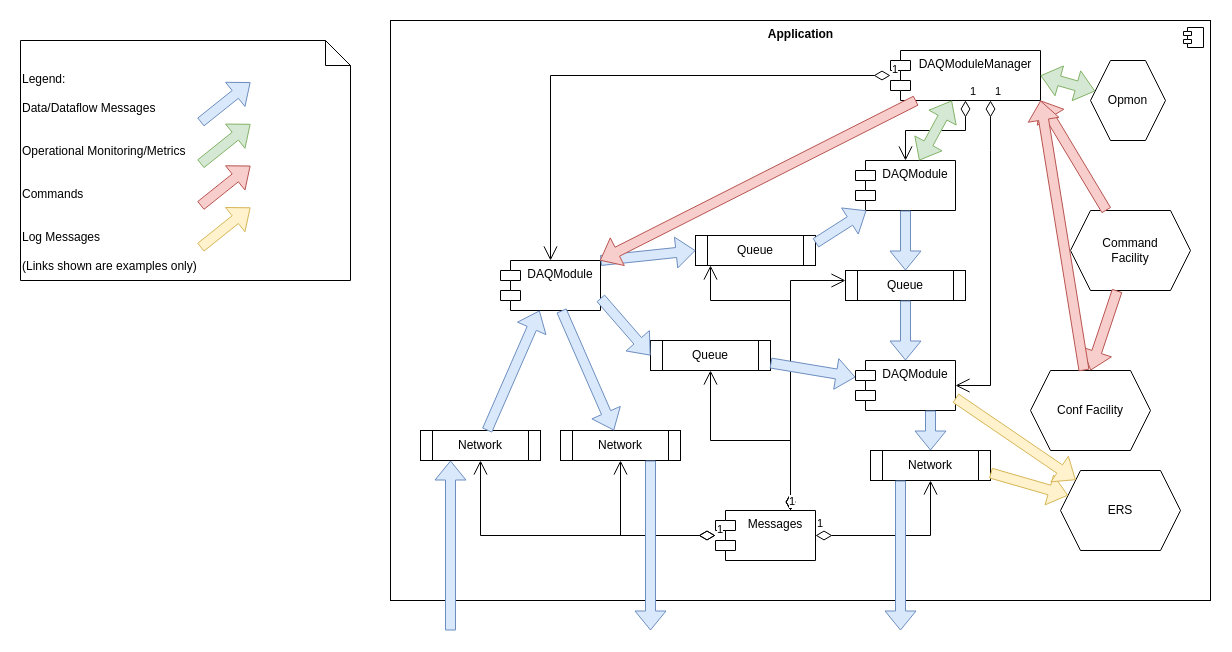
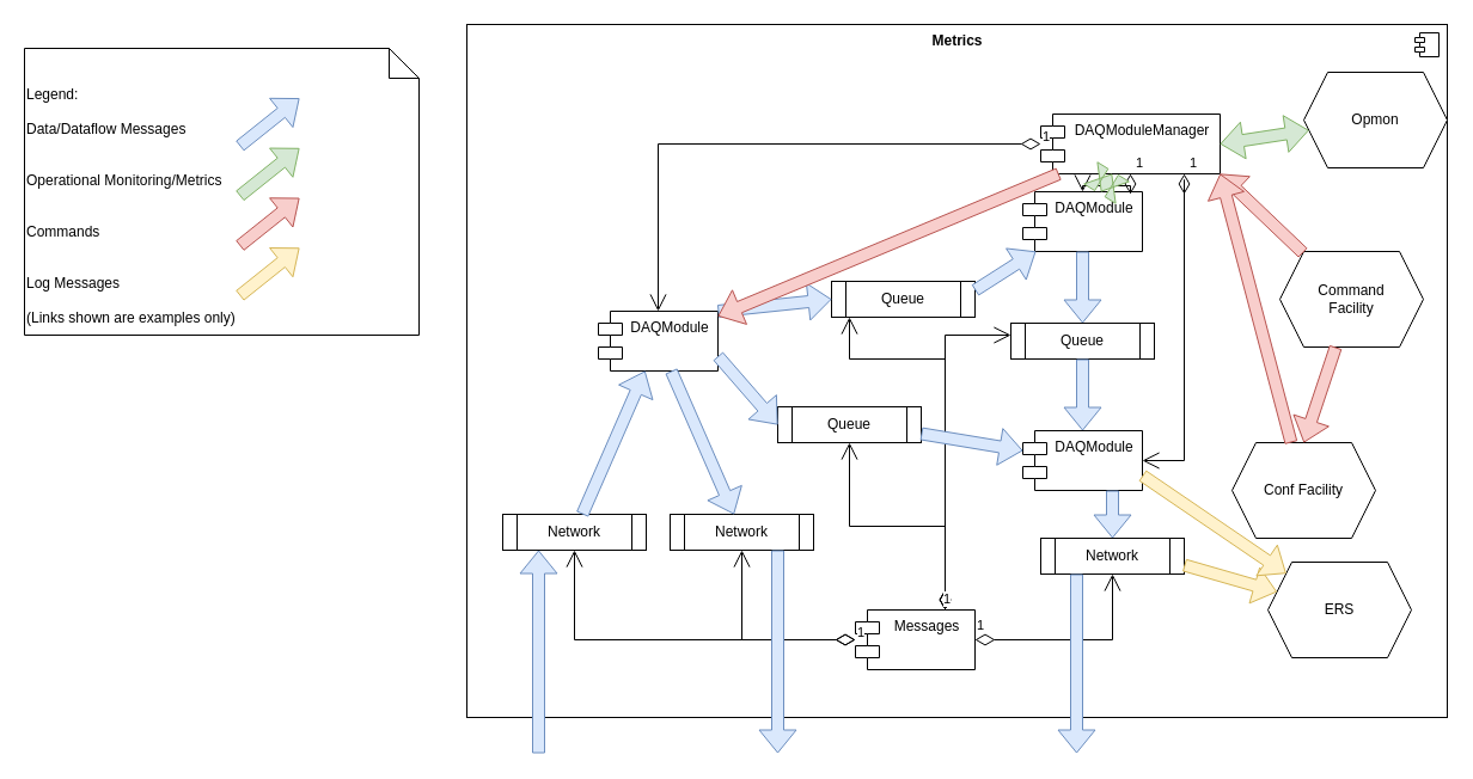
  <mxCell id="0" />
  <mxCell id="1" parent="0" />
- <mxCell id="2" value="&lt;b&gt;Application&lt;/b&gt;" style="html=1;dropTarget=0;verticalAlign=top;" parent="1" vertex="1"><mxGeometry x="390" y="20" width="820" height="580" as="geometry" /></mxCell>
+ <mxCell id="2" value="&lt;b&gt;Metrics&lt;/b&gt;" style="html=1;dropTarget=0;verticalAlign=top;" parent="1" vertex="1"><mxGeometry x="390" y="20" width="820" height="580" as="geometry" /></mxCell>
  <mxCell id="3" value="" style="shape=module;jettyWidth=8;jettyHeight=4;" parent="2" vertex="1"><mxGeometry x="1" width="20" height="20" relative="1" as="geometry"><mxPoint x="-27" y="7" as="offset" /></mxGeometry></mxCell>
  <mxCell id="4" value="DAQModule" style="shape=module;align=left;spacingLeft=20;align=center;verticalAlign=top;" parent="1" vertex="1"><mxGeometry x="500" y="260" width="100" height="50" as="geometry" /></mxCell>
  <mxCell id="5" value="DAQModule" style="shape=module;align=left;spacingLeft=20;align=center;verticalAlign=top;" parent="1" vertex="1"><mxGeometry x="855" y="360" width="100" height="50" as="geometry" /></mxCell>
  <mxCell id="6" value="DAQModule" style="shape=module;align=left;spacingLeft=20;align=center;verticalAlign=top;" parent="1" vertex="1"><mxGeometry x="855" y="160" width="100" height="50" as="geometry" /></mxCell>
  <mxCell id="7" value="Messages" style="shape=module;align=left;spacingLeft=20;align=center;verticalAlign=top;" parent="1" vertex="1"><mxGeometry x="715" y="510" width="100" height="50" as="geometry" /></mxCell>
  <mxCell id="8" value="Command&lt;br&gt;Facility" style="shape=hexagon;perimeter=hexagonPerimeter2;whiteSpace=wrap;html=1;fixedSize=1;" parent="1" vertex="1"><mxGeometry x="1070" y="210" width="120" height="80" as="geometry" /></mxCell>
  <mxCell id="9" value="ERS" style="shape=hexagon;perimeter=hexagonPerimeter2;whiteSpace=wrap;html=1;fixedSize=1;" parent="1" vertex="1"><mxGeometry x="1060" y="470" width="120" height="80" as="geometry" /></mxCell>
- <mxCell id="10" value="Opmon" style="shape=hexagon;perimeter=hexagonPerimeter2;whiteSpace=wrap;html=1;fixedSize=1;" parent="1" vertex="1"><mxGeometry x="1090" y="60" width="75" height="80" as="geometry" /></mxCell>
+ <mxCell id="10" value="Opmon" style="shape=hexagon;perimeter=hexagonPerimeter2;whiteSpace=wrap;html=1;fixedSize=1;" parent="1" vertex="1"><mxGeometry x="1090" y="60" width="120" height="80" as="geometry" /></mxCell>
  <mxCell id="11" value="Conf Facility" style="shape=hexagon;perimeter=hexagonPerimeter2;whiteSpace=wrap;html=1;fixedSize=1;" parent="1" vertex="1"><mxGeometry x="1030" y="370" width="120" height="80" as="geometry" /></mxCell>
  <mxCell id="12" value="Queue" style="shape=process;whiteSpace=wrap;html=1;backgroundOutline=1;" parent="1" vertex="1"><mxGeometry x="695" y="235" width="120" height="30" as="geometry" /></mxCell>
  <mxCell id="13" value="Queue" style="shape=process;whiteSpace=wrap;html=1;backgroundOutline=1;" parent="1" vertex="1"><mxGeometry x="650" y="340" width="120" height="30" as="geometry" /></mxCell>
  <mxCell id="14" value="Queue" style="shape=process;whiteSpace=wrap;html=1;backgroundOutline=1;" parent="1" vertex="1"><mxGeometry x="845" y="270" width="120" height="30" as="geometry" /></mxCell>
  <mxCell id="15" value="Network" style="shape=process;whiteSpace=wrap;html=1;backgroundOutline=1;" parent="1" vertex="1"><mxGeometry x="420" y="430" width="120" height="30" as="geometry" /></mxCell>
  <mxCell id="16" value="Network" style="shape=process;whiteSpace=wrap;html=1;backgroundOutline=1;" parent="1" vertex="1"><mxGeometry x="870" y="450" width="120" height="30" as="geometry" /></mxCell>
  <mxCell id="17" value="Network" style="shape=process;whiteSpace=wrap;html=1;backgroundOutline=1;" parent="1" vertex="1"><mxGeometry x="560" y="430" width="120" height="30" as="geometry" /></mxCell>
- <mxCell id="18" value="DAQModuleManager" style="shape=module;align=left;spacingLeft=20;align=center;verticalAlign=top;" parent="1" vertex="1"><mxGeometry x="890" y="50" width="150" height="50" as="geometry" /></mxCell>
+ <mxCell id="18" value="DAQModuleManager" style="shape=module;align=left;spacingLeft=20;align=center;verticalAlign=top;" parent="1" vertex="1"><mxGeometry x="870" y="95" width="150" height="50" as="geometry" /></mxCell>
  <mxCell id="19" value="1" style="endArrow=open;html=1;endSize=12;startArrow=diamondThin;startSize=14;startFill=0;edgeStyle=orthogonalEdgeStyle;align=left;verticalAlign=bottom;rounded=0;" parent="1" source="18" target="4" edge="1"><mxGeometry x="-1" y="3" relative="1" as="geometry"><mxPoint x="1130" y="370" as="sourcePoint" /><mxPoint x="1290" y="370" as="targetPoint" /></mxGeometry></mxCell>
  <mxCell id="20" value="1" style="endArrow=open;html=1;endSize=12;startArrow=diamondThin;startSize=14;startFill=0;edgeStyle=orthogonalEdgeStyle;align=left;verticalAlign=bottom;rounded=0;" parent="1" source="18" target="6" edge="1"><mxGeometry x="-1" y="3" relative="1" as="geometry"><mxPoint x="615" y="185" as="sourcePoint" /><mxPoint x="560" y="270" as="targetPoint" /></mxGeometry></mxCell>
  <mxCell id="21" value="1" style="endArrow=open;html=1;endSize=12;startArrow=diamondThin;startSize=14;startFill=0;edgeStyle=orthogonalEdgeStyle;align=left;verticalAlign=bottom;rounded=0;" parent="1" source="18" target="5" edge="1"><mxGeometry x="-1" y="3" relative="1" as="geometry"><mxPoint x="625" y="195" as="sourcePoint" /><mxPoint x="570" y="280" as="targetPoint" /><Array as="points"><mxPoint x="990" y="150" /><mxPoint x="990" y="385" /></Array></mxGeometry></mxCell>
  <mxCell id="22" value="1" style="endArrow=open;html=1;endSize=12;startArrow=diamondThin;startSize=14;startFill=0;edgeStyle=orthogonalEdgeStyle;align=left;verticalAlign=bottom;rounded=0;" parent="1" source="7" target="12" edge="1"><mxGeometry x="-1" y="3" relative="1" as="geometry"><mxPoint x="615" y="185" as="sourcePoint" /><mxPoint x="560" y="270" as="targetPoint" /><Array as="points"><mxPoint x="790" y="300" /><mxPoint x="710" y="300" /></Array></mxGeometry></mxCell>
  <mxCell id="23" value="1" style="endArrow=open;html=1;endSize=12;startArrow=diamondThin;startSize=14;startFill=0;edgeStyle=orthogonalEdgeStyle;align=left;verticalAlign=bottom;rounded=0;" parent="1" source="7" target="13" edge="1"><mxGeometry x="-1" y="3" relative="1" as="geometry"><mxPoint x="625" y="195" as="sourcePoint" /><mxPoint x="570" y="280" as="targetPoint" /><Array as="points"><mxPoint x="790" y="440" /><mxPoint x="710" y="440" /></Array></mxGeometry></mxCell>
  <mxCell id="24" value="1" style="endArrow=open;html=1;endSize=12;startArrow=diamondThin;startSize=14;startFill=0;edgeStyle=orthogonalEdgeStyle;align=left;verticalAlign=bottom;rounded=0;" parent="1" source="7" target="14" edge="1"><mxGeometry x="-1" y="3" relative="1" as="geometry"><mxPoint x="460" y="160" as="sourcePoint" /><mxPoint x="580" y="290" as="targetPoint" /><Array as="points"><mxPoint x="790" y="280" /></Array></mxGeometry></mxCell>
  <mxCell id="25" value="1" style="endArrow=open;html=1;endSize=12;startArrow=diamondThin;startSize=14;startFill=0;edgeStyle=orthogonalEdgeStyle;align=left;verticalAlign=bottom;rounded=0;" parent="1" source="7" target="16" edge="1"><mxGeometry x="-1" y="3" relative="1" as="geometry"><mxPoint x="645" y="215" as="sourcePoint" /><mxPoint x="590" y="300" as="targetPoint" /></mxGeometry></mxCell>
  <mxCell id="26" value="1" style="endArrow=open;html=1;endSize=12;startArrow=diamondThin;startSize=14;startFill=0;edgeStyle=orthogonalEdgeStyle;align=left;verticalAlign=bottom;rounded=0;" parent="1" source="7" target="17" edge="1"><mxGeometry x="-1" y="3" relative="1" as="geometry"><mxPoint x="655" y="225" as="sourcePoint" /><mxPoint x="600" y="310" as="targetPoint" /></mxGeometry></mxCell>
  <mxCell id="27" value="1" style="endArrow=open;html=1;endSize=12;startArrow=diamondThin;startSize=14;startFill=0;edgeStyle=orthogonalEdgeStyle;align=left;verticalAlign=bottom;rounded=0;" parent="1" source="7" target="15" edge="1"><mxGeometry x="-1" y="3" relative="1" as="geometry"><mxPoint x="665" y="235" as="sourcePoint" /><mxPoint x="610" y="320" as="targetPoint" /></mxGeometry></mxCell>
  <mxCell id="28" value="" style="shape=flexArrow;endArrow=classic;html=1;rounded=0;entryX=0;entryY=0.5;entryDx=0;entryDy=0;exitX=1;exitY=0;exitDx=0;exitDy=0;fillColor=#dae8fc;strokeColor=#6c8ebf;" parent="1" source="4" target="12" edge="1"><mxGeometry width="50" height="50" relative="1" as="geometry"><mxPoint x="595" y="265" as="sourcePoint" /><mxPoint x="645" y="215" as="targetPoint" /></mxGeometry></mxCell>
  <mxCell id="29" value="" style="shape=flexArrow;endArrow=classic;html=1;rounded=0;fillColor=#dae8fc;strokeColor=#6c8ebf;exitX=1;exitY=0.25;exitDx=0;exitDy=0;" parent="1" source="12" target="6" edge="1"><mxGeometry width="50" height="50" relative="1" as="geometry"><mxPoint x="760" y="230" as="sourcePoint" /><mxPoint x="660" y="235" as="targetPoint" /></mxGeometry></mxCell>
  <mxCell id="30" value="" style="shape=flexArrow;endArrow=classic;html=1;rounded=0;entryX=0.5;entryY=0;entryDx=0;entryDy=0;exitX=0.5;exitY=1;exitDx=0;exitDy=0;fillColor=#dae8fc;strokeColor=#6c8ebf;" parent="1" source="6" target="14" edge="1"><mxGeometry width="50" height="50" relative="1" as="geometry"><mxPoint x="620" y="280" as="sourcePoint" /><mxPoint x="670" y="245" as="targetPoint" /></mxGeometry></mxCell>
  <mxCell id="31" value="" style="shape=flexArrow;endArrow=classic;html=1;rounded=0;entryX=0.5;entryY=0;entryDx=0;entryDy=0;exitX=0.5;exitY=1;exitDx=0;exitDy=0;fillColor=#dae8fc;strokeColor=#6c8ebf;" parent="1" source="14" target="5" edge="1"><mxGeometry width="50" height="50" relative="1" as="geometry"><mxPoint x="630" y="290" as="sourcePoint" /><mxPoint x="680" y="255" as="targetPoint" /></mxGeometry></mxCell>
  <mxCell id="32" value="" style="shape=flexArrow;endArrow=classic;html=1;rounded=0;entryX=0.5;entryY=0;entryDx=0;entryDy=0;exitX=0.75;exitY=1;exitDx=0;exitDy=0;fillColor=#dae8fc;strokeColor=#6c8ebf;" parent="1" source="5" target="16" edge="1"><mxGeometry width="50" height="50" relative="1" as="geometry"><mxPoint x="640" y="300" as="sourcePoint" /><mxPoint x="690" y="265" as="targetPoint" /></mxGeometry></mxCell>
  <mxCell id="33" value="" style="shape=flexArrow;endArrow=classic;html=1;rounded=0;entryX=0;entryY=0.5;entryDx=0;entryDy=0;exitX=1;exitY=0.75;exitDx=0;exitDy=0;fillColor=#dae8fc;strokeColor=#6c8ebf;" parent="1" source="4" target="13" edge="1"><mxGeometry width="50" height="50" relative="1" as="geometry"><mxPoint x="650" y="310" as="sourcePoint" /><mxPoint x="700" y="275" as="targetPoint" /></mxGeometry></mxCell>
  <mxCell id="34" value="" style="shape=flexArrow;endArrow=classic;html=1;rounded=0;exitX=1;exitY=0.75;exitDx=0;exitDy=0;fillColor=#dae8fc;strokeColor=#6c8ebf;" parent="1" source="13" target="5" edge="1"><mxGeometry width="50" height="50" relative="1" as="geometry"><mxPoint x="660" y="320" as="sourcePoint" /><mxPoint x="710" y="285" as="targetPoint" /></mxGeometry></mxCell>
  <mxCell id="35" value="" style="shape=flexArrow;endArrow=classic;html=1;rounded=0;fillColor=#dae8fc;strokeColor=#6c8ebf;" parent="1" source="4" target="17" edge="1"><mxGeometry width="50" height="50" relative="1" as="geometry"><mxPoint x="670" y="330" as="sourcePoint" /><mxPoint x="720" y="295" as="targetPoint" /></mxGeometry></mxCell>
  <mxCell id="36" value="" style="shape=flexArrow;endArrow=classic;html=1;rounded=0;fillColor=#dae8fc;strokeColor=#6c8ebf;" parent="1" source="15" target="4" edge="1"><mxGeometry width="50" height="50" relative="1" as="geometry"><mxPoint x="680" y="340" as="sourcePoint" /><mxPoint x="730" y="305" as="targetPoint" /></mxGeometry></mxCell>
  <mxCell id="37" value="" style="shape=flexArrow;endArrow=classic;startArrow=classic;html=1;rounded=0;fillColor=#d5e8d4;strokeColor=#82b366;" parent="1" source="6" target="18" edge="1"><mxGeometry width="100" height="100" relative="1" as="geometry"><mxPoint x="630" y="180" as="sourcePoint" /><mxPoint x="730" y="80" as="targetPoint" /></mxGeometry></mxCell>
  <mxCell id="38" value="" style="shape=flexArrow;endArrow=classic;html=1;rounded=0;fillColor=#f8cecc;strokeColor=#b85450;" parent="1" source="18" target="4" edge="1"><mxGeometry width="50" height="50" relative="1" as="geometry"><mxPoint x="610" y="167.5" as="sourcePoint" /><mxPoint x="660" y="132.5" as="targetPoint" /></mxGeometry></mxCell>
  <mxCell id="39" value="" style="shape=flexArrow;endArrow=classic;startArrow=classic;html=1;rounded=0;fillColor=#d5e8d4;strokeColor=#82b366;entryX=1;entryY=0.5;entryDx=0;entryDy=0;" parent="1" source="10" target="18" edge="1"><mxGeometry width="100" height="100" relative="1" as="geometry"><mxPoint x="928.636" y="170" as="sourcePoint" /><mxPoint x="961.364" y="110" as="targetPoint" /></mxGeometry></mxCell>
  <mxCell id="40" value="" style="shape=flexArrow;endArrow=classic;html=1;rounded=0;fillColor=#f8cecc;strokeColor=#b85450;entryX=1;entryY=1;entryDx=0;entryDy=0;" parent="1" source="8" target="18" edge="1"><mxGeometry width="50" height="50" relative="1" as="geometry"><mxPoint x="230" y="165" as="sourcePoint" /><mxPoint x="280" y="130" as="targetPoint" /></mxGeometry></mxCell>
  <mxCell id="41" value="" style="shape=flexArrow;endArrow=classic;html=1;rounded=0;entryX=0.5;entryY=0;entryDx=0;entryDy=0;fillColor=#f8cecc;strokeColor=#b85450;" parent="1" source="8" target="11" edge="1"><mxGeometry width="50" height="50" relative="1" as="geometry"><mxPoint x="230" y="165" as="sourcePoint" /><mxPoint x="280" y="130" as="targetPoint" /></mxGeometry></mxCell>
  <mxCell id="42" value="" style="shape=flexArrow;endArrow=classic;html=1;rounded=0;fillColor=#f8cecc;strokeColor=#b85450;entryX=1;entryY=1;entryDx=0;entryDy=0;" parent="1" source="11" target="18" edge="1"><mxGeometry width="50" height="50" relative="1" as="geometry"><mxPoint x="240" y="175" as="sourcePoint" /><mxPoint x="290" y="140" as="targetPoint" /></mxGeometry></mxCell>
  <mxCell id="43" value="" style="shape=flexArrow;endArrow=classic;html=1;rounded=0;exitX=1;exitY=0.75;exitDx=0;exitDy=0;fillColor=#fff2cc;strokeColor=#d6b656;" parent="1" source="16" target="9" edge="1"><mxGeometry width="50" height="50" relative="1" as="geometry"><mxPoint x="240" y="175" as="sourcePoint" /><mxPoint x="290" y="140" as="targetPoint" /></mxGeometry></mxCell>
  <mxCell id="44" value="" style="shape=flexArrow;endArrow=classic;html=1;rounded=0;exitX=1;exitY=0.75;exitDx=0;exitDy=0;fillColor=#fff2cc;strokeColor=#d6b656;" parent="1" source="5" target="9" edge="1"><mxGeometry width="50" height="50" relative="1" as="geometry"><mxPoint x="250" y="185" as="sourcePoint" /><mxPoint x="300" y="150" as="targetPoint" /></mxGeometry></mxCell>
  <mxCell id="45" value="" style="group" parent="1" vertex="1" connectable="0"><mxGeometry x="20" y="40" width="330" height="240" as="geometry" /></mxCell>
  <mxCell id="46" value="&lt;div style=&quot;&quot;&gt;&lt;span style=&quot;background-color: initial;&quot;&gt;Legend:&lt;/span&gt;&lt;/div&gt;&lt;div style=&quot;&quot;&gt;&lt;span style=&quot;background-color: initial;&quot;&gt;&lt;br&gt;&lt;/span&gt;&lt;/div&gt;&lt;div style=&quot;&quot;&gt;&lt;span style=&quot;background-color: initial;&quot;&gt;Data/Dataflow Messages&lt;/span&gt;&lt;/div&gt;&lt;div style=&quot;&quot;&gt;&lt;span style=&quot;background-color: initial;&quot;&gt;&lt;br&gt;&lt;/span&gt;&lt;/div&gt;&lt;div style=&quot;&quot;&gt;&lt;span style=&quot;background-color: initial;&quot;&gt;&lt;br&gt;&lt;/span&gt;&lt;/div&gt;&lt;div style=&quot;&quot;&gt;&lt;span style=&quot;background-color: initial;&quot;&gt;Operational Monitoring/Metrics&lt;/span&gt;&lt;/div&gt;&lt;div style=&quot;&quot;&gt;&lt;span style=&quot;background-color: initial;&quot;&gt;&lt;br&gt;&lt;/span&gt;&lt;/div&gt;&lt;div style=&quot;&quot;&gt;&lt;br&gt;&lt;/div&gt;&lt;div style=&quot;&quot;&gt;&lt;span style=&quot;background-color: initial;&quot;&gt;Commands&lt;/span&gt;&lt;/div&gt;&lt;div style=&quot;&quot;&gt;&lt;span style=&quot;background-color: initial;&quot;&gt;&lt;br&gt;&lt;/span&gt;&lt;/div&gt;&lt;div style=&quot;&quot;&gt;&lt;br&gt;&lt;/div&gt;&lt;div style=&quot;&quot;&gt;&lt;span style=&quot;background-color: initial;&quot;&gt;Log Messages&lt;/span&gt;&lt;/div&gt;&lt;div style=&quot;&quot;&gt;&lt;span style=&quot;background-color: initial;&quot;&gt;&lt;br&gt;&lt;/span&gt;&lt;/div&gt;&lt;div style=&quot;&quot;&gt;&lt;span style=&quot;background-color: initial;&quot;&gt;(Links shown are examples only)&lt;/span&gt;&lt;/div&gt;" style="shape=note2;boundedLbl=1;whiteSpace=wrap;html=1;size=25;verticalAlign=top;align=left;" parent="45" vertex="1"><mxGeometry width="330" height="240.0" as="geometry" /></mxCell>
  <mxCell id="47" value="" style="shape=flexArrow;endArrow=classic;html=1;rounded=0;entryX=0;entryY=0.5;entryDx=0;entryDy=0;exitX=1;exitY=0;exitDx=0;exitDy=0;fillColor=#dae8fc;strokeColor=#6c8ebf;" parent="45" edge="1"><mxGeometry width="50" height="50" relative="1" as="geometry"><mxPoint x="180" y="81.739" as="sourcePoint" /><mxPoint x="230" y="41.739" as="targetPoint" /></mxGeometry></mxCell>
  <mxCell id="48" value="" style="shape=flexArrow;endArrow=classic;html=1;rounded=0;entryX=0;entryY=0.5;entryDx=0;entryDy=0;exitX=1;exitY=0;exitDx=0;exitDy=0;fillColor=#d5e8d4;strokeColor=#82b366;" parent="45" edge="1"><mxGeometry width="50" height="50" relative="1" as="geometry"><mxPoint x="180" y="123.483" as="sourcePoint" /><mxPoint x="230" y="83.483" as="targetPoint" /></mxGeometry></mxCell>
  <mxCell id="49" value="" style="shape=flexArrow;endArrow=classic;html=1;rounded=0;entryX=0;entryY=0.5;entryDx=0;entryDy=0;exitX=1;exitY=0;exitDx=0;exitDy=0;fillColor=#f8cecc;strokeColor=#b85450;" parent="45" edge="1"><mxGeometry width="50" height="50" relative="1" as="geometry"><mxPoint x="180" y="165.213" as="sourcePoint" /><mxPoint x="230" y="125.213" as="targetPoint" /></mxGeometry></mxCell>
  <mxCell id="50" value="" style="shape=flexArrow;endArrow=classic;html=1;rounded=0;entryX=0;entryY=0.5;entryDx=0;entryDy=0;exitX=1;exitY=0;exitDx=0;exitDy=0;fillColor=#fff2cc;strokeColor=#d6b656;" parent="45" edge="1"><mxGeometry width="50" height="50" relative="1" as="geometry"><mxPoint x="180" y="206.955" as="sourcePoint" /><mxPoint x="230" y="166.955" as="targetPoint" /></mxGeometry></mxCell>
  <mxCell id="51" value="" style="shape=flexArrow;endArrow=classic;html=1;rounded=0;fillColor=#dae8fc;strokeColor=#6c8ebf;entryX=0.25;entryY=1;entryDx=0;entryDy=0;" parent="1" target="15" edge="1"><mxGeometry width="50" height="50" relative="1" as="geometry"><mxPoint x="450" y="630" as="sourcePoint" /><mxPoint x="549.062" y="320" as="targetPoint" /></mxGeometry></mxCell>
  <mxCell id="52" value="" style="shape=flexArrow;endArrow=classic;html=1;rounded=0;fillColor=#dae8fc;strokeColor=#6c8ebf;exitX=0.75;exitY=1;exitDx=0;exitDy=0;" parent="1" source="17" edge="1"><mxGeometry width="50" height="50" relative="1" as="geometry"><mxPoint x="900" y="650" as="sourcePoint" /><mxPoint x="650" y="630" as="targetPoint" /></mxGeometry></mxCell>
  <mxCell id="53" value="" style="shape=flexArrow;endArrow=classic;html=1;rounded=0;fillColor=#dae8fc;strokeColor=#6c8ebf;exitX=0.25;exitY=1;exitDx=0;exitDy=0;" parent="1" source="16" edge="1"><mxGeometry width="50" height="50" relative="1" as="geometry"><mxPoint x="900" y="500" as="sourcePoint" /><mxPoint x="900" y="630" as="targetPoint" /></mxGeometry></mxCell>
